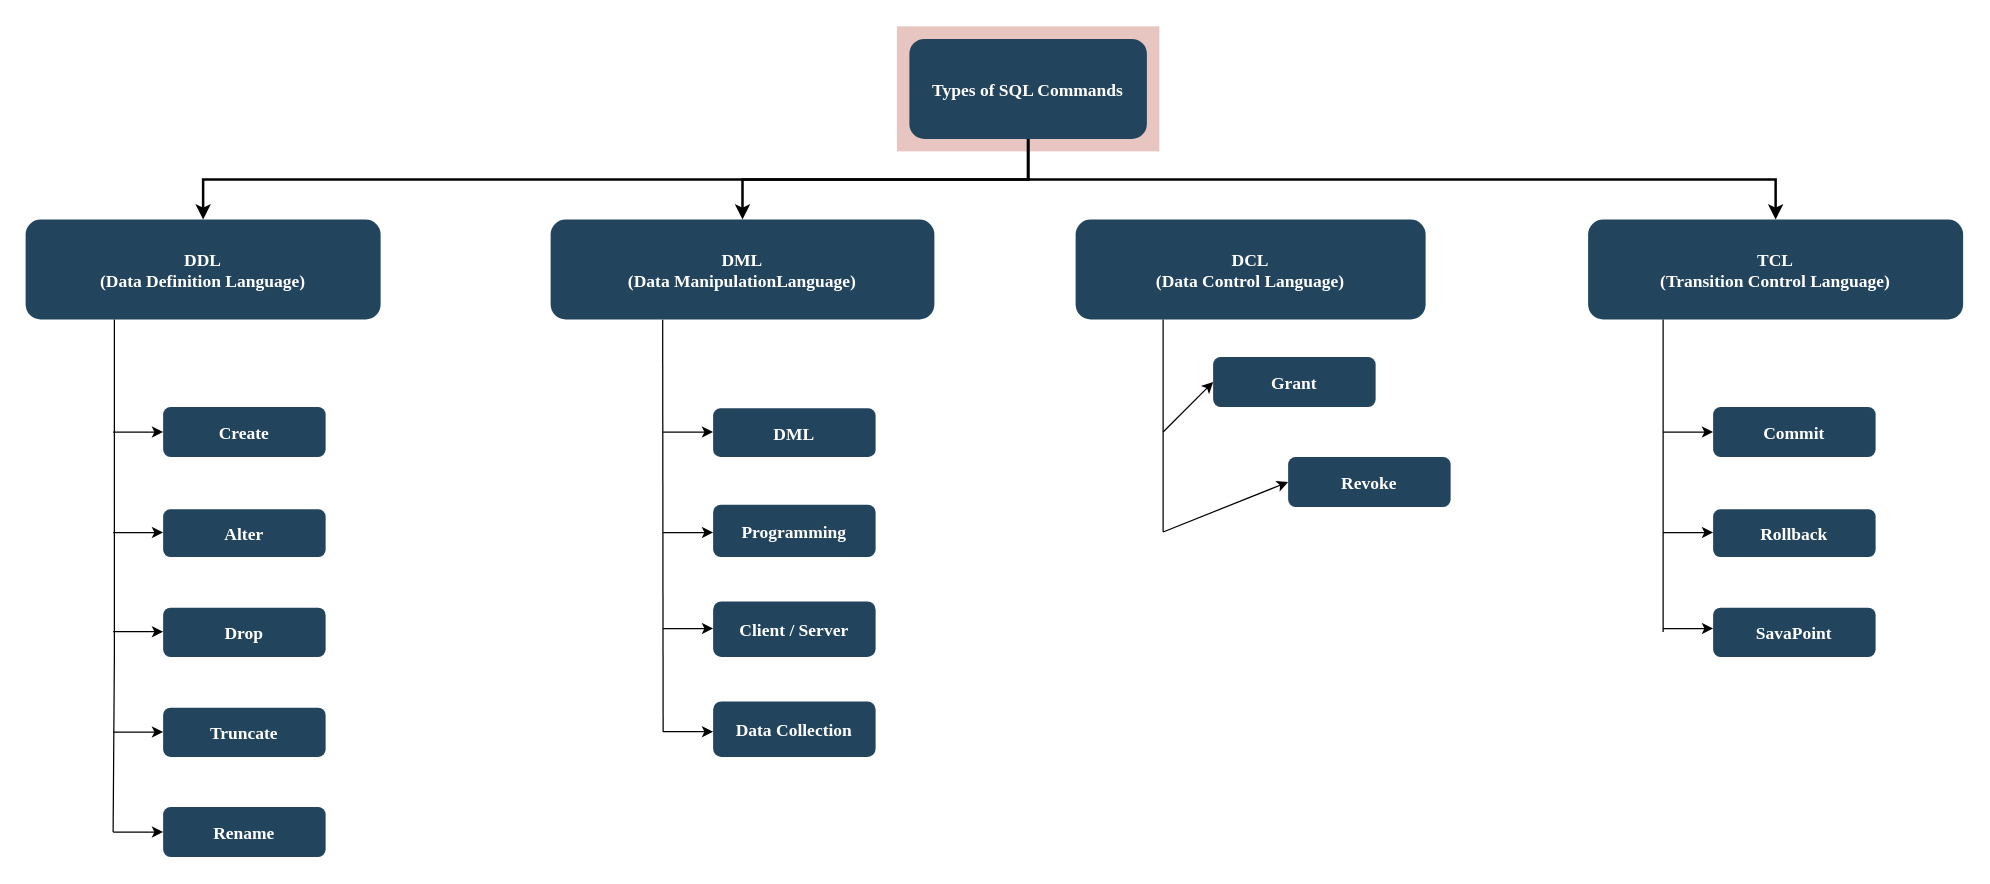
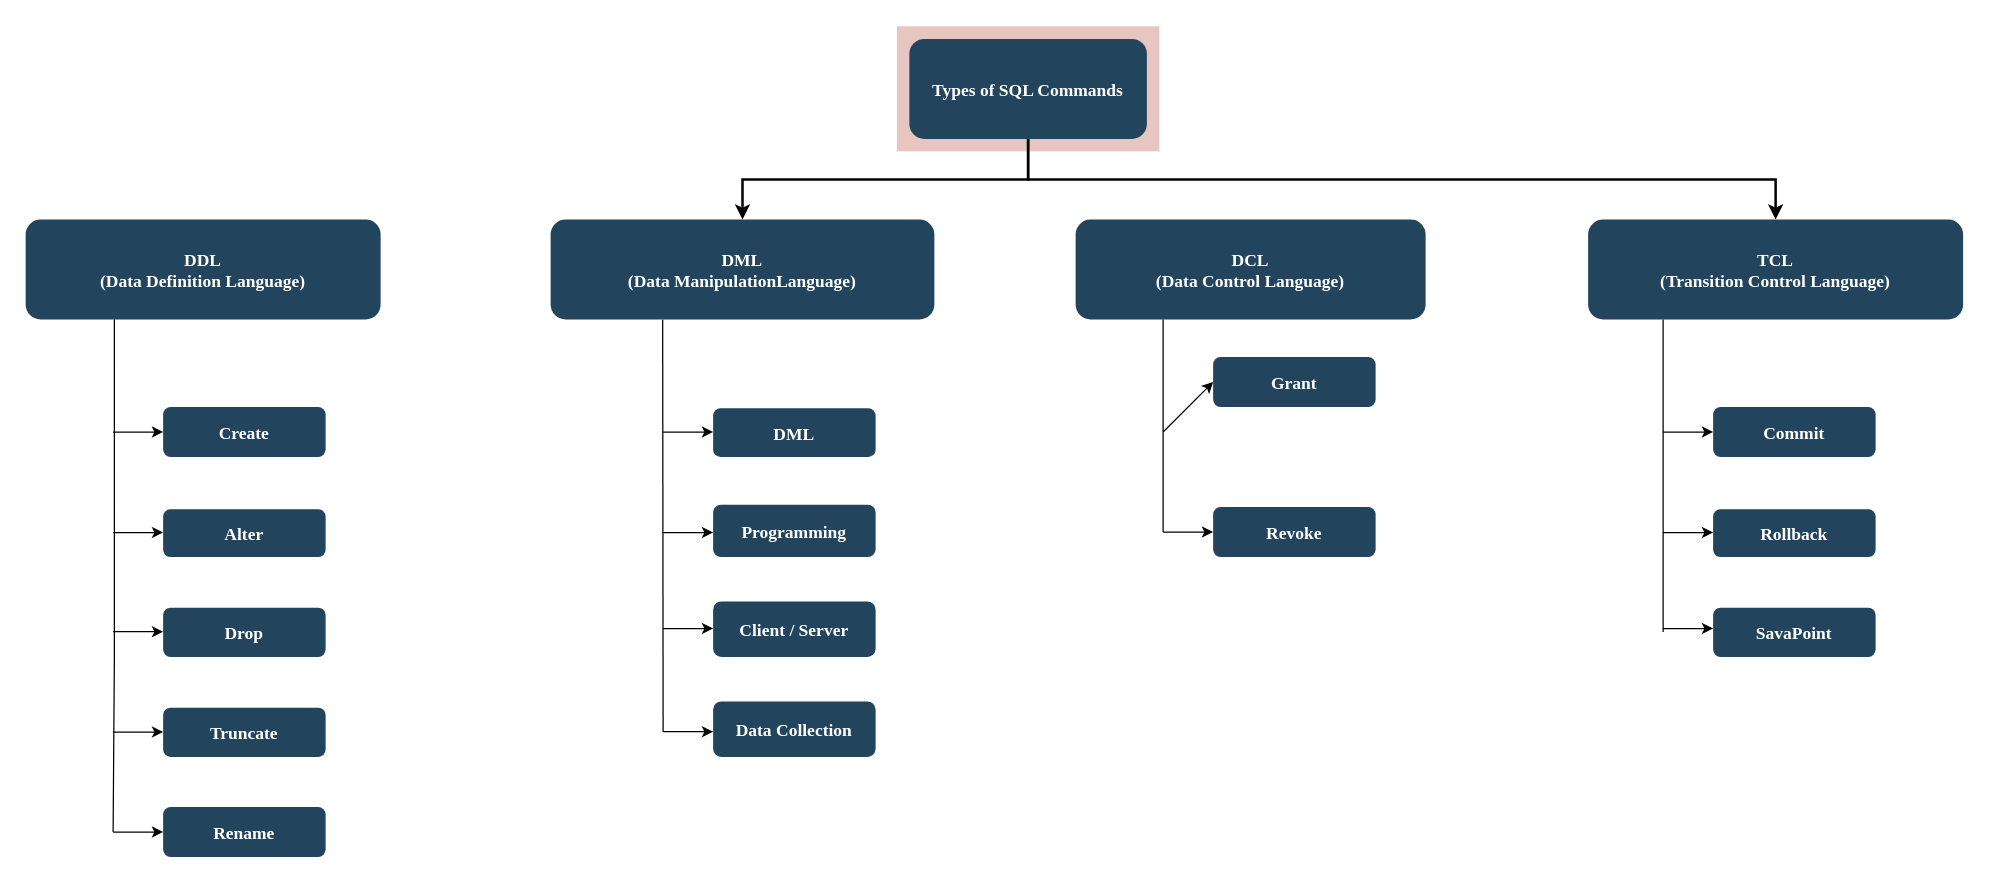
  <mxCell id="0" />
  <mxCell id="1" parent="0" />
  <mxCell id="2" value="" style="fillColor=#AE4132;strokeColor=none;opacity=30;" parent="1" vertex="1"><mxGeometry x="717" y="20.5" width="210" height="100.0" as="geometry" /></mxCell>
  <mxCell id="3" value="Types of SQL Commands" style="rounded=1;fillColor=#23445D;gradientColor=none;strokeColor=none;fontColor=#FFFFFF;fontStyle=1;fontFamily=Tahoma;fontSize=14" parent="1" vertex="1"><mxGeometry x="727" y="30.5" width="190" height="80" as="geometry" /></mxCell>
  <mxCell id="4" value="TCL&#10;(Transition Control Language)" style="rounded=1;fillColor=#23445D;gradientColor=none;strokeColor=none;fontColor=#FFFFFF;fontStyle=1;fontFamily=Tahoma;fontSize=14" parent="1" vertex="1"><mxGeometry x="1270" y="175" width="300" height="80" as="geometry" /></mxCell>
  <mxCell id="5" value="" style="edgeStyle=elbowEdgeStyle;elbow=vertical;strokeWidth=2;rounded=0" parent="1" source="3" target="4" edge="1"><mxGeometry x="337" y="215.5" width="100" height="100" as="geometry"><mxPoint x="307" y="160.5" as="sourcePoint" /><mxPoint x="407" y="60.5" as="targetPoint" /></mxGeometry></mxCell>
  <mxCell id="6" value="DCL&#10;(Data Control Language)" style="rounded=1;fillColor=#23445D;gradientColor=none;strokeColor=none;fontColor=#FFFFFF;fontStyle=1;fontFamily=Tahoma;fontSize=14" parent="1" vertex="1"><mxGeometry x="860" y="175" width="280" height="80" as="geometry" /></mxCell>
  <mxCell id="7" value="DML&#10;(Data ManipulationLanguage)" style="rounded=1;fillColor=#23445D;gradientColor=none;strokeColor=none;fontColor=#FFFFFF;fontStyle=1;fontFamily=Tahoma;fontSize=14" parent="1" vertex="1"><mxGeometry x="440" y="175" width="307" height="80" as="geometry" /></mxCell>
  <mxCell id="8" value="DDL&#10;(Data Definition Language)" style="rounded=1;fillColor=#23445D;gradientColor=none;strokeColor=none;fontColor=#FFFFFF;fontStyle=1;fontFamily=Tahoma;fontSize=14" parent="1" vertex="1"><mxGeometry x="20" y="175" width="284" height="80" as="geometry" /></mxCell>
  <mxCell id="9" value="Create" style="rounded=1;fillColor=#23445D;gradientColor=none;strokeColor=none;fontColor=#FFFFFF;fontStyle=1;fontFamily=Tahoma;fontSize=14" parent="1" vertex="1"><mxGeometry x="130" y="325" width="130" height="40" as="geometry" /></mxCell>
  <mxCell id="10" value="Alter" style="rounded=1;fillColor=#23445D;gradientColor=none;strokeColor=none;fontColor=#FFFFFF;fontStyle=1;fontFamily=Tahoma;fontSize=14" parent="1" vertex="1"><mxGeometry x="130" y="406.88" width="130" height="38.12" as="geometry" /></mxCell>
  <mxCell id="11" value="Drop" style="rounded=1;fillColor=#23445D;gradientColor=none;strokeColor=none;fontColor=#FFFFFF;fontStyle=1;fontFamily=Tahoma;fontSize=14" parent="1" vertex="1"><mxGeometry x="130" y="485.5" width="130" height="39.5" as="geometry" /></mxCell>
  <mxCell id="12" value="Truncate" style="rounded=1;fillColor=#23445D;gradientColor=none;strokeColor=none;fontColor=#FFFFFF;fontStyle=1;fontFamily=Tahoma;fontSize=14" parent="1" vertex="1"><mxGeometry x="130" y="565.5" width="130" height="39.5" as="geometry" /></mxCell>
  <mxCell id="13" value="Rename" style="rounded=1;fillColor=#23445D;gradientColor=none;strokeColor=none;fontColor=#FFFFFF;fontStyle=1;fontFamily=Tahoma;fontSize=14" parent="1" vertex="1"><mxGeometry x="130" y="645" width="130" height="40" as="geometry" /></mxCell>
  <mxCell id="14" value="DML" style="rounded=1;fillColor=#23445D;gradientColor=none;strokeColor=none;fontColor=#FFFFFF;fontStyle=1;fontFamily=Tahoma;fontSize=14" parent="1" vertex="1"><mxGeometry x="570" y="326" width="130" height="39" as="geometry" /></mxCell>
  <mxCell id="15" value="Programming" style="rounded=1;fillColor=#23445D;gradientColor=none;strokeColor=none;fontColor=#FFFFFF;fontStyle=1;fontFamily=Tahoma;fontSize=14" parent="1" vertex="1"><mxGeometry x="570" y="403.25" width="130" height="41.75" as="geometry" /></mxCell>
  <mxCell id="16" value="Client / Server" style="rounded=1;fillColor=#23445D;gradientColor=none;strokeColor=none;fontColor=#FFFFFF;fontStyle=1;fontFamily=Tahoma;fontSize=14" parent="1" vertex="1"><mxGeometry x="570" y="480.5" width="130" height="44.5" as="geometry" /></mxCell>
  <mxCell id="17" value="Data Collection" style="rounded=1;fillColor=#23445D;gradientColor=none;strokeColor=none;fontColor=#FFFFFF;fontStyle=1;fontFamily=Tahoma;fontSize=14" parent="1" vertex="1"><mxGeometry x="570" y="560.5" width="130" height="44.5" as="geometry" /></mxCell>
  <mxCell id="18" value="Grant" style="rounded=1;fillColor=#23445D;gradientColor=none;strokeColor=none;fontColor=#FFFFFF;fontStyle=1;fontFamily=Tahoma;fontSize=14" parent="1" vertex="1"><mxGeometry x="970" y="285" width="130" height="40" as="geometry" /></mxCell>
- <mxCell id="19" value="Revoke" style="rounded=1;fillColor=#23445D;gradientColor=none;strokeColor=none;fontColor=#FFFFFF;fontStyle=1;fontFamily=Tahoma;fontSize=14" parent="1" vertex="1"><mxGeometry x="1030" y="365" width="130" height="40" as="geometry" /></mxCell>
+ <mxCell id="19" value="Revoke" style="rounded=1;fillColor=#23445D;gradientColor=none;strokeColor=none;fontColor=#FFFFFF;fontStyle=1;fontFamily=Tahoma;fontSize=14" parent="1" vertex="1"><mxGeometry x="970" y="405" width="130" height="40" as="geometry" /></mxCell>
  <mxCell id="20" value="Commit" style="rounded=1;fillColor=#23445D;gradientColor=none;strokeColor=none;fontColor=#FFFFFF;fontStyle=1;fontFamily=Tahoma;fontSize=14" parent="1" vertex="1"><mxGeometry x="1370" y="325" width="130" height="40" as="geometry" /></mxCell>
  <mxCell id="21" value="Rollback" style="rounded=1;fillColor=#23445D;gradientColor=none;strokeColor=none;fontColor=#FFFFFF;fontStyle=1;fontFamily=Tahoma;fontSize=14" parent="1" vertex="1"><mxGeometry x="1370" y="406.88" width="130" height="38.12" as="geometry" /></mxCell>
  <mxCell id="22" value="SavaPoint" style="rounded=1;fillColor=#23445D;gradientColor=none;strokeColor=none;fontColor=#FFFFFF;fontStyle=1;fontFamily=Tahoma;fontSize=14" parent="1" vertex="1"><mxGeometry x="1370" y="485.5" width="130" height="39.5" as="geometry" /></mxCell>
  <mxCell id="23" value="" style="edgeStyle=elbowEdgeStyle;elbow=vertical;strokeWidth=2;rounded=0" parent="1" source="3" target="7" edge="1"><mxGeometry x="347" y="225.5" width="100" height="100" as="geometry"><mxPoint x="832" y="120.5" as="sourcePoint" /><mxPoint x="1437" y="190.5" as="targetPoint" /></mxGeometry></mxCell>
- <mxCell id="24" value="" style="edgeStyle=elbowEdgeStyle;elbow=vertical;strokeWidth=2;rounded=0" parent="1" source="3" target="8" edge="1"><mxGeometry x="-23" y="135.5" width="100" height="100" as="geometry"><mxPoint x="-53" y="80.5" as="sourcePoint" /><mxPoint x="47" y="-19.5" as="targetPoint" /></mxGeometry></mxCell>
  <mxCell id="25" value="" style="endArrow=none;html=1;rounded=0;entryX=0.25;entryY=1;entryDx=0;entryDy=0;" edge="1" parent="1" target="8"><mxGeometry width="50" height="50" relative="1" as="geometry"><mxPoint x="90" y="665" as="sourcePoint" /><mxPoint x="490" y="325" as="targetPoint" /><Array as="points"><mxPoint x="91" y="525" /></Array></mxGeometry></mxCell>
  <mxCell id="26" value="" style="endArrow=classic;html=1;rounded=0;" edge="1" parent="1"><mxGeometry width="50" height="50" relative="1" as="geometry"><mxPoint x="90" y="345" as="sourcePoint" /><mxPoint x="130" y="345" as="targetPoint" /></mxGeometry></mxCell>
  <mxCell id="27" value="" style="endArrow=classic;html=1;rounded=0;" edge="1" parent="1"><mxGeometry width="50" height="50" relative="1" as="geometry"><mxPoint x="90" y="425.44" as="sourcePoint" /><mxPoint x="130" y="425.44" as="targetPoint" /></mxGeometry></mxCell>
  <mxCell id="28" value="" style="endArrow=classic;html=1;rounded=0;" edge="1" parent="1"><mxGeometry width="50" height="50" relative="1" as="geometry"><mxPoint x="90" y="585" as="sourcePoint" /><mxPoint x="130" y="585" as="targetPoint" /></mxGeometry></mxCell>
  <mxCell id="29" value="" style="endArrow=classic;html=1;rounded=0;" edge="1" parent="1"><mxGeometry width="50" height="50" relative="1" as="geometry"><mxPoint x="90" y="504.75" as="sourcePoint" /><mxPoint x="130" y="504.75" as="targetPoint" /><Array as="points"><mxPoint x="110" y="504.75" /></Array></mxGeometry></mxCell>
  <mxCell id="30" value="" style="endArrow=classic;html=1;rounded=0;entryX=0;entryY=0.5;entryDx=0;entryDy=0;" edge="1" parent="1" target="13"><mxGeometry width="50" height="50" relative="1" as="geometry"><mxPoint x="90" y="665" as="sourcePoint" /><mxPoint x="140" y="595" as="targetPoint" /></mxGeometry></mxCell>
  <mxCell id="31" value="" style="endArrow=none;html=1;rounded=0;entryX=0.292;entryY=1.003;entryDx=0;entryDy=0;entryPerimeter=0;" edge="1" parent="1" target="7"><mxGeometry width="50" height="50" relative="1" as="geometry"><mxPoint x="530" y="585" as="sourcePoint" /><mxPoint x="530" y="265" as="targetPoint" /></mxGeometry></mxCell>
  <mxCell id="32" value="" style="endArrow=classic;html=1;rounded=0;" edge="1" parent="1"><mxGeometry width="50" height="50" relative="1" as="geometry"><mxPoint x="530" y="584.75" as="sourcePoint" /><mxPoint x="570" y="584.75" as="targetPoint" /></mxGeometry></mxCell>
  <mxCell id="33" value="" style="endArrow=classic;html=1;rounded=0;" edge="1" parent="1"><mxGeometry width="50" height="50" relative="1" as="geometry"><mxPoint x="530" y="345" as="sourcePoint" /><mxPoint x="570" y="345" as="targetPoint" /></mxGeometry></mxCell>
  <mxCell id="34" value="" style="endArrow=classic;html=1;rounded=0;" edge="1" parent="1"><mxGeometry width="50" height="50" relative="1" as="geometry"><mxPoint x="530" y="502.25" as="sourcePoint" /><mxPoint x="570" y="502.25" as="targetPoint" /></mxGeometry></mxCell>
  <mxCell id="35" value="" style="endArrow=classic;html=1;rounded=0;" edge="1" parent="1"><mxGeometry width="50" height="50" relative="1" as="geometry"><mxPoint x="530" y="425.44" as="sourcePoint" /><mxPoint x="570" y="425.44" as="targetPoint" /></mxGeometry></mxCell>
  <mxCell id="36" value="" style="endArrow=none;html=1;rounded=0;entryX=0.25;entryY=1;entryDx=0;entryDy=0;" edge="1" parent="1" target="6"><mxGeometry width="50" height="50" relative="1" as="geometry"><mxPoint x="930" y="425" as="sourcePoint" /><mxPoint x="950" y="405" as="targetPoint" /></mxGeometry></mxCell>
  <mxCell id="37" value="" style="endArrow=classic;html=1;rounded=0;entryX=0;entryY=0.5;entryDx=0;entryDy=0;" edge="1" parent="1" target="18"><mxGeometry width="50" height="50" relative="1" as="geometry"><mxPoint x="930" y="345" as="sourcePoint" /><mxPoint x="950" y="405" as="targetPoint" /></mxGeometry></mxCell>
  <mxCell id="38" value="" style="endArrow=classic;html=1;rounded=0;entryX=0;entryY=0.5;entryDx=0;entryDy=0;" edge="1" parent="1" target="19"><mxGeometry width="50" height="50" relative="1" as="geometry"><mxPoint x="930" y="425" as="sourcePoint" /><mxPoint x="980" y="355" as="targetPoint" /></mxGeometry></mxCell>
  <mxCell id="39" value="" style="endArrow=none;html=1;rounded=0;" edge="1" parent="1"><mxGeometry width="50" height="50" relative="1" as="geometry"><mxPoint x="1330" y="505" as="sourcePoint" /><mxPoint x="1330" y="255" as="targetPoint" /></mxGeometry></mxCell>
  <mxCell id="40" value="" style="endArrow=classic;html=1;rounded=0;entryX=0;entryY=0.5;entryDx=0;entryDy=0;" edge="1" parent="1"><mxGeometry width="50" height="50" relative="1" as="geometry"><mxPoint x="1330" y="502.25" as="sourcePoint" /><mxPoint x="1370" y="502.25" as="targetPoint" /></mxGeometry></mxCell>
  <mxCell id="41" value="" style="endArrow=classic;html=1;rounded=0;entryX=0;entryY=0.5;entryDx=0;entryDy=0;" edge="1" parent="1"><mxGeometry width="50" height="50" relative="1" as="geometry"><mxPoint x="1330" y="425.44" as="sourcePoint" /><mxPoint x="1370" y="425.44" as="targetPoint" /></mxGeometry></mxCell>
  <mxCell id="42" value="" style="endArrow=classic;html=1;rounded=0;entryX=0;entryY=0.5;entryDx=0;entryDy=0;" edge="1" parent="1"><mxGeometry width="50" height="50" relative="1" as="geometry"><mxPoint x="1330" y="345" as="sourcePoint" /><mxPoint x="1370" y="345" as="targetPoint" /></mxGeometry></mxCell>
